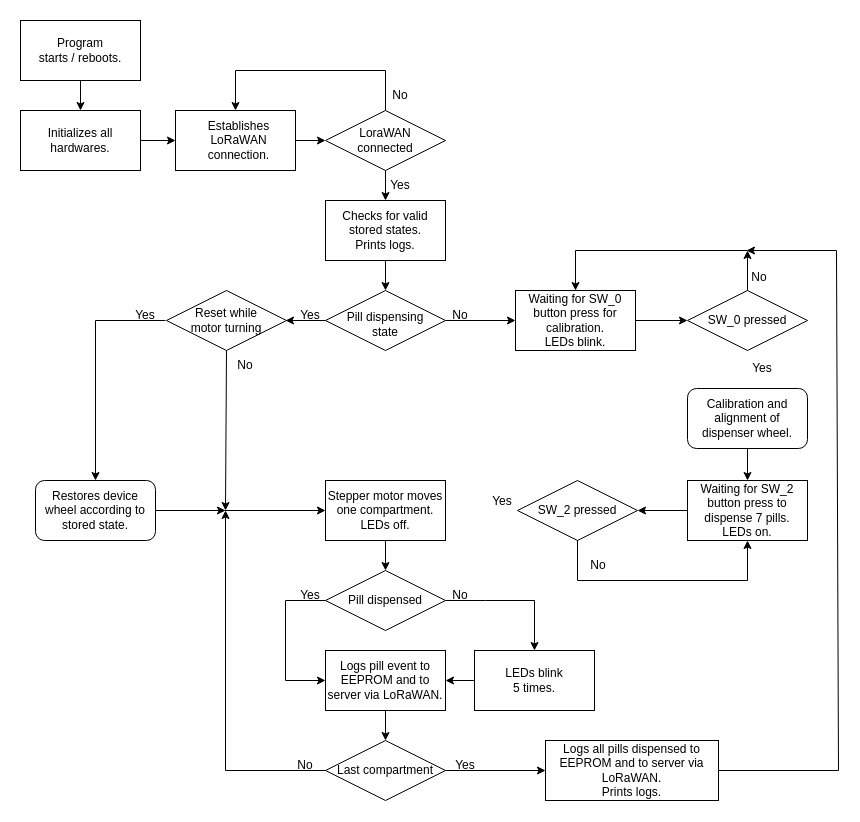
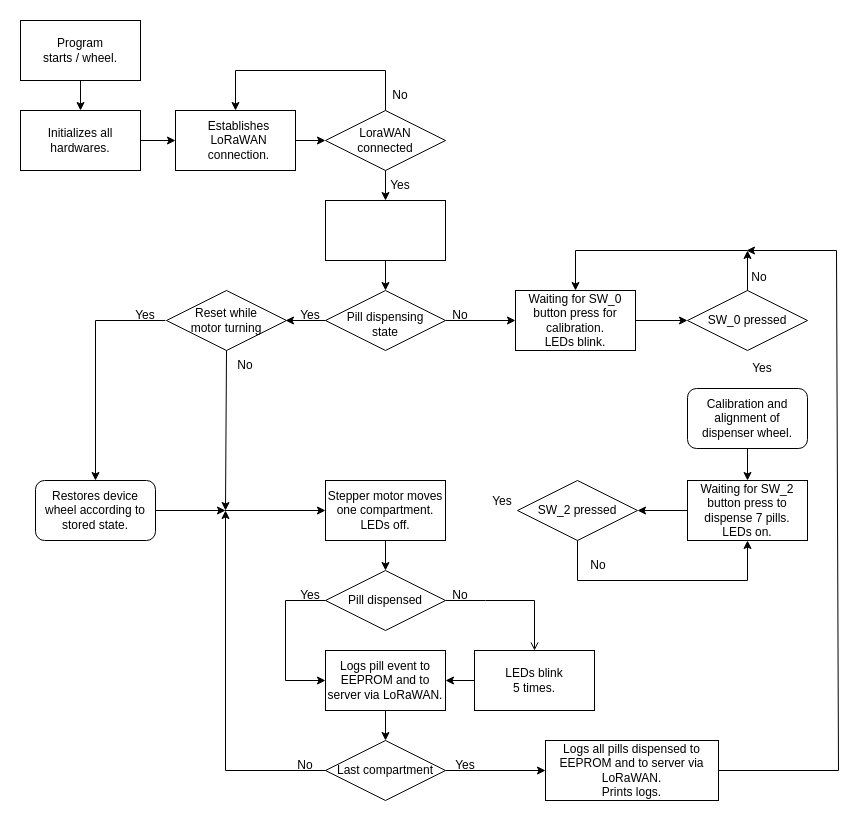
  <mxCell id="0" />
  <mxCell id="1" parent="0" />
  <mxCell id="2" value="" style="rounded=0;whiteSpace=wrap;html=1;" parent="1" vertex="1"><mxGeometry x="20" y="20" width="120" height="60" as="geometry" /></mxCell>
  <mxCell id="3" value="" style="rounded=0;whiteSpace=wrap;html=1;" parent="1" vertex="1"><mxGeometry x="20" y="110" width="120" height="60" as="geometry" /></mxCell>
  <mxCell id="4" value="" style="rounded=0;whiteSpace=wrap;html=1;" parent="1" vertex="1"><mxGeometry x="175" y="110" width="120" height="60" as="geometry" /></mxCell>
  <mxCell id="5" value="" style="rhombus;whiteSpace=wrap;html=1;" parent="1" vertex="1"><mxGeometry x="325" y="290" width="120" height="60" as="geometry" /></mxCell>
- <mxCell id="6" value="Program &lt;br&gt;starts / reboots." style="text;html=1;strokeColor=none;fillColor=none;align=center;verticalAlign=middle;whiteSpace=wrap;rounded=0;" parent="1" vertex="1"><mxGeometry x="30" y="35" width="100" height="30" as="geometry" /></mxCell>
+ <mxCell id="6" value="Program &lt;br&gt;starts / wheel." style="text;html=1;strokeColor=none;fillColor=none;align=center;verticalAlign=middle;whiteSpace=wrap;rounded=0;" parent="1" vertex="1"><mxGeometry x="30" y="35" width="100" height="30" as="geometry" /></mxCell>
  <mxCell id="7" value="Initializes all hardwares." style="text;html=1;strokeColor=none;fillColor=none;align=center;verticalAlign=middle;whiteSpace=wrap;rounded=0;" parent="1" vertex="1"><mxGeometry x="35" y="125" width="90" height="30" as="geometry" /></mxCell>
  <mxCell id="8" value="Establishes LoRaWAN connection." style="text;html=1;strokeColor=none;fillColor=none;align=center;verticalAlign=middle;whiteSpace=wrap;rounded=0;" parent="1" vertex="1"><mxGeometry x="191" y="125" width="95" height="30" as="geometry" /></mxCell>
  <mxCell id="9" value="" style="endArrow=classic;html=1;rounded=0;exitX=0.5;exitY=1;exitDx=0;exitDy=0;entryX=0.5;entryY=0;entryDx=0;entryDy=0;" parent="1" source="2" target="3" edge="1"><mxGeometry width="50" height="50" relative="1" as="geometry"><mxPoint x="435" y="260" as="sourcePoint" /><mxPoint x="485" y="210" as="targetPoint" /></mxGeometry></mxCell>
  <mxCell id="10" value="" style="endArrow=classic;html=1;rounded=0;exitX=1;exitY=0.5;exitDx=0;exitDy=0;entryX=0;entryY=0.5;entryDx=0;entryDy=0;" parent="1" source="3" target="4" edge="1"><mxGeometry width="50" height="50" relative="1" as="geometry"><mxPoint x="435" y="260" as="sourcePoint" /><mxPoint x="485" y="210" as="targetPoint" /></mxGeometry></mxCell>
  <mxCell id="11" value="" style="rounded=0;whiteSpace=wrap;html=1;" parent="1" vertex="1"><mxGeometry x="325" y="200" width="120" height="60" as="geometry" /></mxCell>
  <mxCell id="12" value="" style="endArrow=classic;html=1;rounded=0;exitX=1;exitY=0.5;exitDx=0;exitDy=0;entryX=0;entryY=0.5;entryDx=0;entryDy=0;" parent="1" source="4" target="57" edge="1"><mxGeometry width="50" height="50" relative="1" as="geometry"><mxPoint x="435" y="260" as="sourcePoint" /><mxPoint x="485" y="210" as="targetPoint" /></mxGeometry></mxCell>
- <mxCell id="13" value="Checks for valid stored states. Prints logs." style="text;html=1;strokeColor=none;fillColor=none;align=center;verticalAlign=middle;whiteSpace=wrap;rounded=0;" parent="1" vertex="1"><mxGeometry x="335" y="215" width="100" height="30" as="geometry" /></mxCell>
  <mxCell id="14" value="Pill dispensing &lt;br&gt;state" style="text;html=1;strokeColor=none;fillColor=none;align=center;verticalAlign=middle;whiteSpace=wrap;rounded=0;spacingRight=0;spacingBottom=-7;" parent="1" vertex="1"><mxGeometry x="315" y="305" width="140" height="30" as="geometry" /></mxCell>
  <mxCell id="15" value="" style="endArrow=classic;html=1;rounded=0;exitX=0.5;exitY=1;exitDx=0;exitDy=0;entryX=0.5;entryY=0;entryDx=0;entryDy=0;" parent="1" source="11" target="5" edge="1"><mxGeometry width="50" height="50" relative="1" as="geometry"><mxPoint x="405" y="260" as="sourcePoint" /><mxPoint x="455" y="210" as="targetPoint" /></mxGeometry></mxCell>
  <mxCell id="16" value="" style="endArrow=classic;html=1;rounded=0;" parent="1" edge="1"><mxGeometry width="50" height="50" relative="1" as="geometry"><mxPoint x="325" y="320" as="sourcePoint" /><mxPoint x="285" y="320" as="targetPoint" /></mxGeometry></mxCell>
  <mxCell id="17" value="Restores device wheel according to stored state." style="whiteSpace=wrap;html=1;rounded=1;" parent="1" vertex="1"><mxGeometry x="35" y="480" width="120" height="60" as="geometry" /></mxCell>
  <mxCell id="18" value="Reset while &lt;br&gt;motor turning" style="rhombus;whiteSpace=wrap;html=1;" parent="1" vertex="1"><mxGeometry x="166" y="290" width="120" height="60" as="geometry" /></mxCell>
  <mxCell id="19" value="" style="endArrow=classic;html=1;rounded=0;exitX=0.5;exitY=1;exitDx=0;exitDy=0;" parent="1" source="18" edge="1"><mxGeometry width="50" height="50" relative="1" as="geometry"><mxPoint x="415" y="260" as="sourcePoint" /><mxPoint x="225" y="510" as="targetPoint" /><Array as="points"><mxPoint x="225" y="510" /></Array></mxGeometry></mxCell>
  <mxCell id="20" value="" style="endArrow=classic;html=1;rounded=0;entryX=0.5;entryY=0;entryDx=0;entryDy=0;" parent="1" target="17" edge="1"><mxGeometry width="50" height="50" relative="1" as="geometry"><mxPoint x="165" y="320" as="sourcePoint" /><mxPoint x="195" y="210" as="targetPoint" /><Array as="points"><mxPoint x="95" y="320" /></Array></mxGeometry></mxCell>
  <mxCell id="21" value="" style="endArrow=classic;html=1;rounded=0;exitX=1;exitY=0.5;exitDx=0;exitDy=0;" parent="1" source="17" edge="1"><mxGeometry width="50" height="50" relative="1" as="geometry"><mxPoint x="145" y="300" as="sourcePoint" /><mxPoint x="225" y="510" as="targetPoint" /></mxGeometry></mxCell>
  <mxCell id="22" value="No" style="text;html=1;strokeColor=none;fillColor=none;align=center;verticalAlign=middle;whiteSpace=wrap;rounded=0;" parent="1" vertex="1"><mxGeometry x="215" y="350" width="60" height="30" as="geometry" /></mxCell>
  <mxCell id="23" value="No" style="text;html=1;strokeColor=none;fillColor=none;align=center;verticalAlign=middle;whiteSpace=wrap;rounded=0;" parent="1" vertex="1"><mxGeometry x="430" y="300" width="60" height="30" as="geometry" /></mxCell>
  <mxCell id="24" value="Yes" style="text;html=1;strokeColor=none;fillColor=none;align=center;verticalAlign=middle;whiteSpace=wrap;rounded=0;" parent="1" vertex="1"><mxGeometry x="280" y="300" width="60" height="30" as="geometry" /></mxCell>
  <mxCell id="25" value="Yes" style="text;html=1;strokeColor=none;fillColor=none;align=center;verticalAlign=middle;whiteSpace=wrap;rounded=0;" parent="1" vertex="1"><mxGeometry x="115" y="300" width="60" height="30" as="geometry" /></mxCell>
  <mxCell id="26" value="Waiting for SW_0 button press for calibration. &lt;br&gt;LEDs blink." style="rounded=0;whiteSpace=wrap;html=1;" parent="1" vertex="1"><mxGeometry x="515" y="290" width="120" height="60" as="geometry" /></mxCell>
  <mxCell id="27" value="" style="endArrow=classic;html=1;rounded=0;exitX=0.25;exitY=0.667;exitDx=0;exitDy=0;exitPerimeter=0;entryX=0;entryY=0.5;entryDx=0;entryDy=0;" parent="1" source="23" target="26" edge="1"><mxGeometry width="50" height="50" relative="1" as="geometry"><mxPoint x="505" y="460" as="sourcePoint" /><mxPoint x="555" y="410" as="targetPoint" /></mxGeometry></mxCell>
  <mxCell id="28" value="SW_0 pressed" style="rhombus;whiteSpace=wrap;html=1;" parent="1" vertex="1"><mxGeometry x="687" y="290" width="120" height="60" as="geometry" /></mxCell>
  <mxCell id="29" value="" style="endArrow=classic;html=1;rounded=0;exitX=1;exitY=0.5;exitDx=0;exitDy=0;entryX=0;entryY=0.5;entryDx=0;entryDy=0;" parent="1" source="26" target="28" edge="1"><mxGeometry width="50" height="50" relative="1" as="geometry"><mxPoint x="665" y="460" as="sourcePoint" /><mxPoint x="715" y="410" as="targetPoint" /><Array as="points"><mxPoint x="685" y="320" /></Array></mxGeometry></mxCell>
  <mxCell id="30" value="" style="endArrow=classic;html=1;rounded=0;entryX=0.5;entryY=0;entryDx=0;entryDy=0;" parent="1" target="26" edge="1"><mxGeometry width="50" height="50" relative="1" as="geometry"><mxPoint x="747" y="250" as="sourcePoint" /><mxPoint x="785" y="240" as="targetPoint" /><Array as="points"><mxPoint x="747" y="250" /><mxPoint x="575" y="250" /></Array></mxGeometry></mxCell>
  <mxCell id="31" value="No" style="text;html=1;strokeColor=none;fillColor=none;align=center;verticalAlign=middle;whiteSpace=wrap;rounded=0;" parent="1" vertex="1"><mxGeometry x="729" y="262" width="60" height="30" as="geometry" /></mxCell>
  <mxCell id="32" value="Yes" style="text;html=1;strokeColor=none;fillColor=none;align=center;verticalAlign=middle;whiteSpace=wrap;rounded=0;" parent="1" vertex="1"><mxGeometry x="732" y="353" width="60" height="30" as="geometry" /></mxCell>
  <mxCell id="33" value="Calibration and alignment of dispenser wheel." style="whiteSpace=wrap;html=1;rounded=1;" parent="1" vertex="1"><mxGeometry x="687" y="388" width="120" height="60" as="geometry" /></mxCell>
  <mxCell id="34" value="SW_2 pressed" style="rhombus;whiteSpace=wrap;html=1;" parent="1" vertex="1"><mxGeometry x="517" y="480" width="120" height="60" as="geometry" /></mxCell>
  <mxCell id="35" value="Waiting for SW_2 button press to dispense 7 pills. &lt;br&gt;LEDs on." style="rounded=0;whiteSpace=wrap;html=1;" parent="1" vertex="1"><mxGeometry x="687" y="480" width="120" height="60" as="geometry" /></mxCell>
  <mxCell id="36" value="" style="endArrow=classic;html=1;rounded=0;exitX=0.5;exitY=1;exitDx=0;exitDy=0;entryX=0.5;entryY=0;entryDx=0;entryDy=0;" parent="1" source="33" target="35" edge="1"><mxGeometry width="50" height="50" relative="1" as="geometry"><mxPoint x="795" y="460" as="sourcePoint" /><mxPoint x="705" y="490" as="targetPoint" /></mxGeometry></mxCell>
  <mxCell id="37" value="" style="endArrow=classic;html=1;rounded=0;exitX=0;exitY=0.5;exitDx=0;exitDy=0;entryX=1;entryY=0.5;entryDx=0;entryDy=0;" parent="1" source="35" target="34" edge="1"><mxGeometry width="50" height="50" relative="1" as="geometry"><mxPoint x="655" y="540" as="sourcePoint" /><mxPoint x="705" y="490" as="targetPoint" /></mxGeometry></mxCell>
  <mxCell id="38" value="" style="endArrow=classic;html=1;rounded=0;exitX=0.5;exitY=1;exitDx=0;exitDy=0;entryX=0.5;entryY=1;entryDx=0;entryDy=0;" parent="1" source="34" target="35" edge="1"><mxGeometry width="50" height="50" relative="1" as="geometry"><mxPoint x="605" y="550" as="sourcePoint" /><mxPoint x="765" y="540" as="targetPoint" /><Array as="points"><mxPoint x="577" y="580" /><mxPoint x="747" y="580" /></Array></mxGeometry></mxCell>
  <mxCell id="39" value="Yes" style="text;html=1;strokeColor=none;fillColor=none;align=center;verticalAlign=middle;whiteSpace=wrap;rounded=0;" parent="1" vertex="1"><mxGeometry x="472" y="486" width="60" height="30" as="geometry" /></mxCell>
  <mxCell id="40" value="No" style="text;html=1;strokeColor=none;fillColor=none;align=center;verticalAlign=middle;whiteSpace=wrap;rounded=0;" parent="1" vertex="1"><mxGeometry x="568" y="550" width="60" height="30" as="geometry" /></mxCell>
  <mxCell id="41" value="Pill dispensed" style="rhombus;whiteSpace=wrap;html=1;" parent="1" vertex="1"><mxGeometry x="325" y="570" width="120" height="60" as="geometry" /></mxCell>
  <mxCell id="42" value="Stepper motor moves one compartment. LEDs off." style="rounded=0;whiteSpace=wrap;html=1;" parent="1" vertex="1"><mxGeometry x="325" y="480" width="120" height="60" as="geometry" /></mxCell>
  <mxCell id="43" value="Logs pill event to EEPROM and to server via LoRaWAN." style="rounded=0;whiteSpace=wrap;html=1;" parent="1" vertex="1"><mxGeometry x="325" y="650" width="120" height="60" as="geometry" /></mxCell>
  <mxCell id="44" value="Last compartment" style="rhombus;whiteSpace=wrap;html=1;" parent="1" vertex="1"><mxGeometry x="325" y="740" width="120" height="60" as="geometry" /></mxCell>
  <mxCell id="45" value="" style="endArrow=classic;html=1;rounded=0;entryX=0.5;entryY=0;entryDx=0;entryDy=0;" parent="1" target="41" edge="1"><mxGeometry width="50" height="50" relative="1" as="geometry"><mxPoint x="385" y="540" as="sourcePoint" /><mxPoint x="495" y="460" as="targetPoint" /></mxGeometry></mxCell>
  <mxCell id="46" value="" style="endArrow=classic;html=1;rounded=0;exitX=0;exitY=0.5;exitDx=0;exitDy=0;entryX=0;entryY=0.5;entryDx=0;entryDy=0;" parent="1" source="41" target="43" edge="1"><mxGeometry width="50" height="50" relative="1" as="geometry"><mxPoint x="445" y="510" as="sourcePoint" /><mxPoint x="495" y="460" as="targetPoint" /><Array as="points"><mxPoint x="285" y="600" /><mxPoint x="285" y="680" /></Array></mxGeometry></mxCell>
  <mxCell id="47" value="" style="endArrow=classic;html=1;rounded=0;exitX=0.5;exitY=1;exitDx=0;exitDy=0;entryX=0.5;entryY=0;entryDx=0;entryDy=0;" parent="1" source="43" target="44" edge="1"><mxGeometry width="50" height="50" relative="1" as="geometry"><mxPoint x="445" y="610" as="sourcePoint" /><mxPoint x="495" y="560" as="targetPoint" /></mxGeometry></mxCell>
  <mxCell id="48" value="" style="endArrow=classic;html=1;rounded=0;exitX=0;exitY=0.5;exitDx=0;exitDy=0;" parent="1" source="44" edge="1"><mxGeometry width="50" height="50" relative="1" as="geometry"><mxPoint x="445" y="610" as="sourcePoint" /><mxPoint x="225" y="510" as="targetPoint" /><Array as="points"><mxPoint x="225" y="770" /></Array></mxGeometry></mxCell>
  <mxCell id="49" value="No" style="text;html=1;strokeColor=none;fillColor=none;align=center;verticalAlign=middle;whiteSpace=wrap;rounded=0;" parent="1" vertex="1"><mxGeometry x="275" y="750" width="60" height="30" as="geometry" /></mxCell>
  <mxCell id="50" value="No" style="text;html=1;strokeColor=none;fillColor=none;align=center;verticalAlign=middle;whiteSpace=wrap;rounded=0;" parent="1" vertex="1"><mxGeometry x="430" y="580" width="60" height="30" as="geometry" /></mxCell>
- <mxCell id="51" value="" style="endArrow=classic;html=1;rounded=0;exitX=1;exitY=0.5;exitDx=0;exitDy=0;entryX=0.5;entryY=0;entryDx=0;entryDy=0;" parent="1" source="41" target="64" edge="1"><mxGeometry width="50" height="50" relative="1" as="geometry"><mxPoint x="445" y="610" as="sourcePoint" /><mxPoint x="445" y="680" as="targetPoint" /><Array as="points"><mxPoint x="485" y="600" /><mxPoint x="534" y="600" /></Array></mxGeometry></mxCell>
+ <mxCell id="51" value="" style="endArrow=open;html=1;rounded=0;exitX=1;exitY=0.5;exitDx=0;exitDy=0;entryX=0.5;entryY=0;entryDx=0;entryDy=0;" parent="1" source="41" target="64" edge="1"><mxGeometry width="50" height="50" relative="1" as="geometry"><mxPoint x="445" y="610" as="sourcePoint" /><mxPoint x="445" y="680" as="targetPoint" /><Array as="points"><mxPoint x="485" y="600" /><mxPoint x="534" y="600" /></Array></mxGeometry></mxCell>
  <mxCell id="52" value="Yes" style="text;html=1;strokeColor=none;fillColor=none;align=center;verticalAlign=middle;whiteSpace=wrap;rounded=0;" parent="1" vertex="1"><mxGeometry x="280" y="580" width="60" height="30" as="geometry" /></mxCell>
  <mxCell id="53" value="" style="endArrow=classic;html=1;rounded=0;exitX=1;exitY=0.5;exitDx=0;exitDy=0;" parent="1" source="55" edge="1"><mxGeometry width="50" height="50" relative="1" as="geometry"><mxPoint x="665" y="730" as="sourcePoint" /><mxPoint x="746" y="250" as="targetPoint" /><Array as="points"><mxPoint x="838" y="770" /><mxPoint x="836" y="250" /></Array></mxGeometry></mxCell>
  <mxCell id="54" value="Yes" style="text;html=1;strokeColor=none;fillColor=none;align=center;verticalAlign=middle;whiteSpace=wrap;rounded=0;" parent="1" vertex="1"><mxGeometry x="435" y="750" width="60" height="30" as="geometry" /></mxCell>
  <mxCell id="55" value="Logs all pills dispensed to EEPROM and to server via LoRaWAN. &lt;br&gt;Prints logs." style="rounded=0;whiteSpace=wrap;html=1;" parent="1" vertex="1"><mxGeometry x="545" y="740" width="173" height="60" as="geometry" /></mxCell>
  <mxCell id="56" value="" style="endArrow=classic;html=1;rounded=0;entryX=0;entryY=0.5;entryDx=0;entryDy=0;exitX=1;exitY=0.5;exitDx=0;exitDy=0;" parent="1" source="44" target="55" edge="1"><mxGeometry width="50" height="50" relative="1" as="geometry"><mxPoint x="455" y="830" as="sourcePoint" /><mxPoint x="495" y="460" as="targetPoint" /></mxGeometry></mxCell>
  <mxCell id="57" value="LoraWAN&lt;br&gt;connected" style="rhombus;whiteSpace=wrap;html=1;" parent="1" vertex="1"><mxGeometry x="325" y="110" width="120" height="60" as="geometry" /></mxCell>
  <mxCell id="58" value="" style="endArrow=classic;html=1;rounded=0;entryX=0.5;entryY=0;entryDx=0;entryDy=0;" parent="1" target="11" edge="1"><mxGeometry width="50" height="50" relative="1" as="geometry"><mxPoint x="385" y="170" as="sourcePoint" /><mxPoint x="435" y="120" as="targetPoint" /></mxGeometry></mxCell>
  <mxCell id="59" value="" style="endArrow=classic;html=1;rounded=0;entryX=0.5;entryY=0;entryDx=0;entryDy=0;" parent="1" target="4" edge="1"><mxGeometry width="50" height="50" relative="1" as="geometry"><mxPoint x="385" y="110" as="sourcePoint" /><mxPoint x="385" y="30" as="targetPoint" /><Array as="points"><mxPoint x="385" y="70" /><mxPoint x="235" y="70" /></Array></mxGeometry></mxCell>
  <mxCell id="60" value="Yes" style="text;html=1;strokeColor=none;fillColor=none;align=center;verticalAlign=middle;whiteSpace=wrap;rounded=0;" parent="1" vertex="1"><mxGeometry x="370" y="170" width="60" height="30" as="geometry" /></mxCell>
  <mxCell id="61" value="No" style="text;html=1;strokeColor=none;fillColor=none;align=center;verticalAlign=middle;whiteSpace=wrap;rounded=0;" parent="1" vertex="1"><mxGeometry x="370" y="80" width="60" height="30" as="geometry" /></mxCell>
  <mxCell id="62" value="" style="endArrow=classic;html=1;rounded=0;entryX=0;entryY=0.5;entryDx=0;entryDy=0;" parent="1" target="42" edge="1"><mxGeometry width="50" height="50" relative="1" as="geometry"><mxPoint x="224" y="510" as="sourcePoint" /><mxPoint x="497" y="421" as="targetPoint" /></mxGeometry></mxCell>
  <mxCell id="63" value="" style="endArrow=classic;html=1;rounded=0;exitX=0.5;exitY=0;exitDx=0;exitDy=0;" parent="1" source="28" edge="1"><mxGeometry width="50" height="50" relative="1" as="geometry"><mxPoint x="747" y="287" as="sourcePoint" /><mxPoint x="747" y="250" as="targetPoint" /></mxGeometry></mxCell>
  <mxCell id="64" value="LEDs blink&lt;br&gt;5 times." style="rounded=0;whiteSpace=wrap;html=1;" parent="1" vertex="1"><mxGeometry x="474" y="650" width="120" height="60" as="geometry" /></mxCell>
  <mxCell id="65" value="" style="endArrow=classic;html=1;rounded=0;exitX=0;exitY=0.5;exitDx=0;exitDy=0;entryX=1;entryY=0.5;entryDx=0;entryDy=0;" parent="1" source="64" target="43" edge="1"><mxGeometry width="50" height="50" relative="1" as="geometry"><mxPoint x="447" y="446" as="sourcePoint" /><mxPoint x="497" y="396" as="targetPoint" /></mxGeometry></mxCell>
